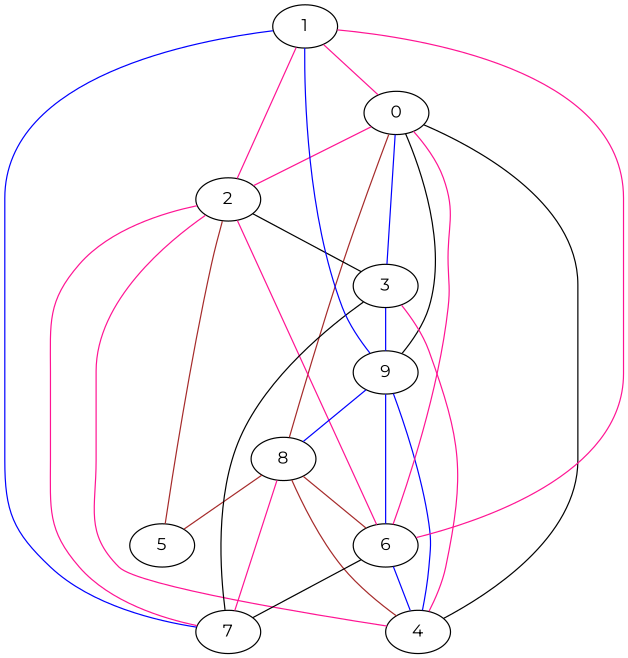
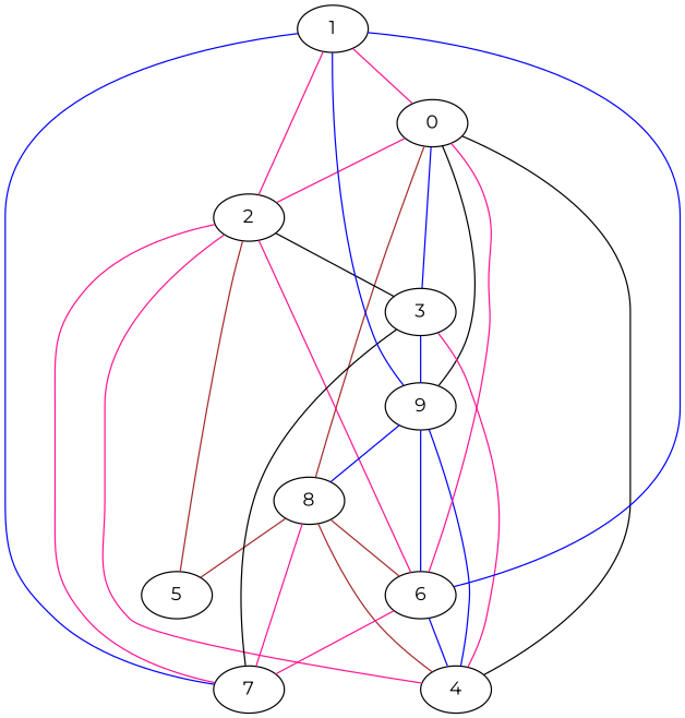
  graph {
    fontname=Montserrat
    node [fontname=Montserrat]
    edge [color=deeppink fontname=Montserrat]
    0
    2
    3
    4
    8
    9
    6
    7
    5
    1
    0 -- 2
    0 -- 3 [color=blue]
    0 -- 4 [color=black]
    0 -- 8 [color=brown]
    0 -- 9 [color=black]
    2 -- 3 [color=black]
    2 -- 6
    2 -- 7
    2 -- 5 [color=brown]
    3 -- 9 [color=blue]
    4 -- 2
    4 -- 3
    8 -- 4 [color=brown]
    8 -- 6 [color=brown]
    8 -- 7
    8 -- 5 [color=brown]
    9 -- 4 [color=blue]
    9 -- 8 [color=blue]
    6 -- 0
    6 -- 4 [color=blue]
    6 -- 9 [color=blue]
-   6 -- 7 [color=black]
+   6 -- 7
    7 -- 3 [color=black]
    1 -- 0
    1 -- 2
    1 -- 9 [color=blue]
-   1 -- 6
+   1 -- 6 [color=blue]
    1 -- 7 [color=blue]
  }
